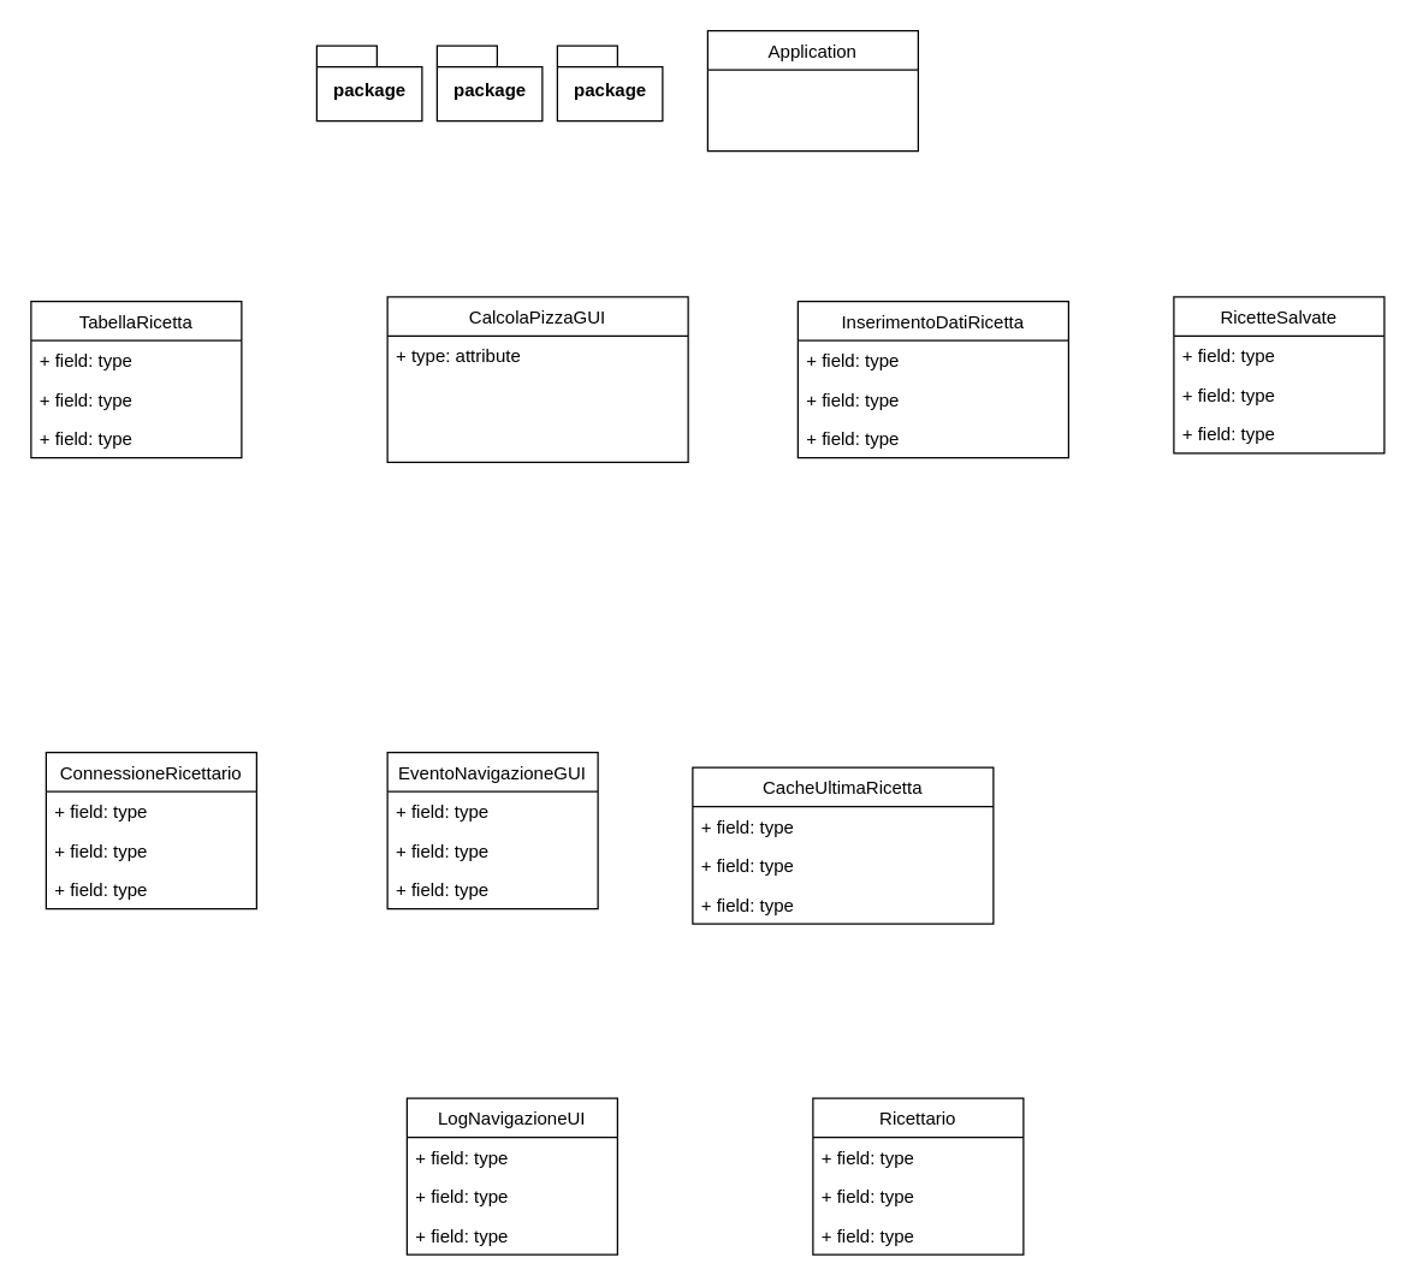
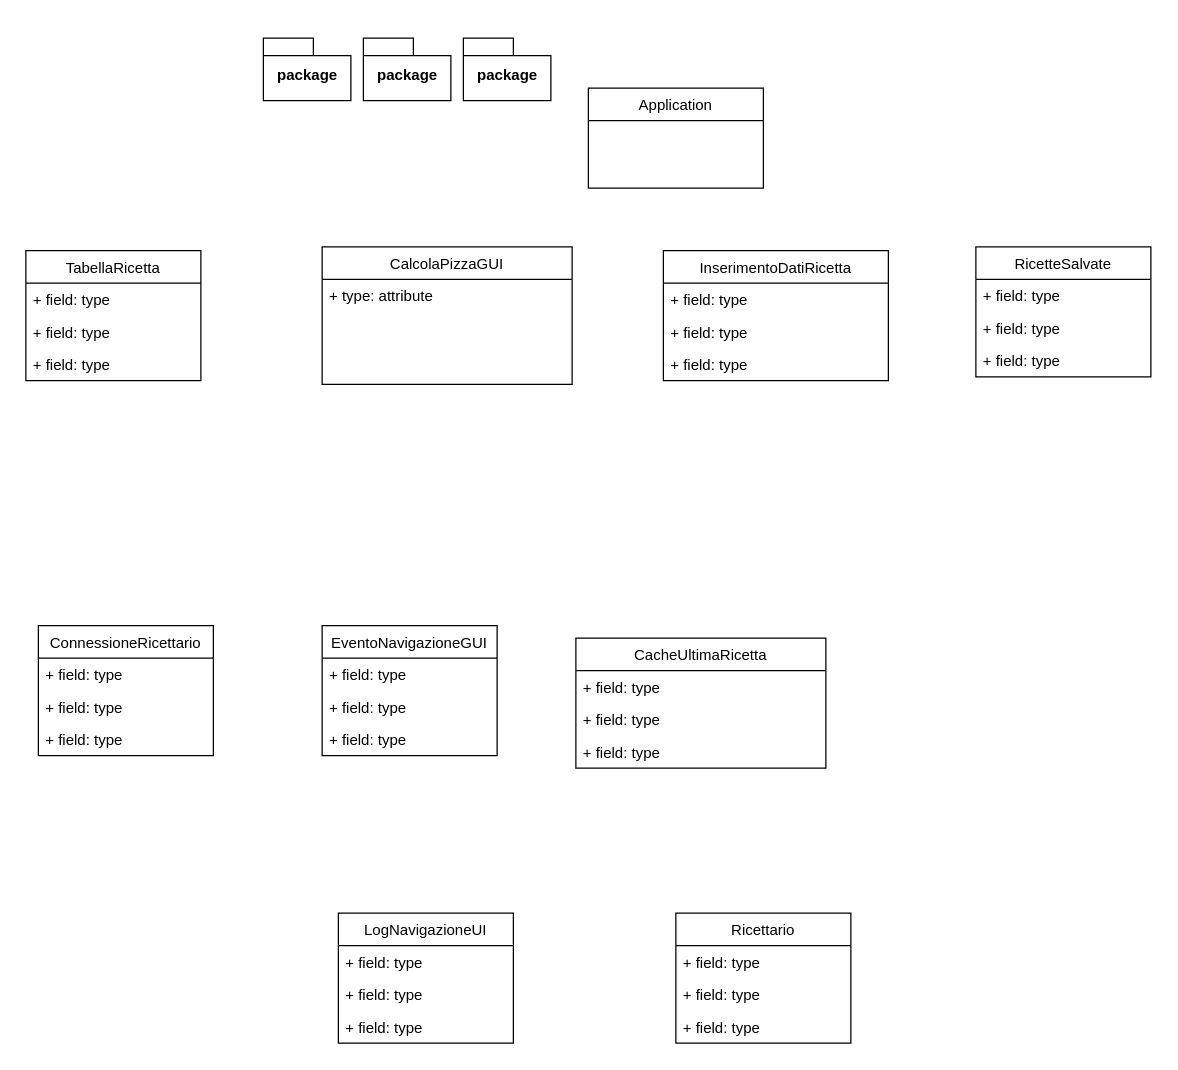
  <mxCell id="0" />
  <mxCell id="1" parent="0" />
  <mxCell id="2" value="CalcolaPizzaGUI" style="swimlane;fontStyle=0;childLayout=stackLayout;horizontal=1;startSize=26;fillColor=none;horizontalStack=0;resizeParent=1;resizeParentMax=0;resizeLast=0;collapsible=1;marginBottom=0;" parent="1" vertex="1"><mxGeometry x="257" y="197" width="200" height="110" as="geometry" /></mxCell>
  <mxCell id="3" value="+ type: attribute" style="text;strokeColor=none;fillColor=none;align=left;verticalAlign=top;spacingLeft=4;spacingRight=4;overflow=hidden;rotatable=0;points=[[0,0.5],[1,0.5]];portConstraint=eastwest;" vertex="1" parent="2"><mxGeometry y="26" width="200" height="84" as="geometry" /></mxCell>
- <mxCell id="4" value="Application" style="swimlane;fontStyle=0;childLayout=stackLayout;horizontal=1;startSize=26;fillColor=none;horizontalStack=0;resizeParent=1;resizeParentMax=0;resizeLast=0;collapsible=1;marginBottom=0;" parent="1" vertex="1"><mxGeometry x="470" y="20" width="140" height="80" as="geometry" /></mxCell>
+ <mxCell id="4" value="Application" style="swimlane;fontStyle=0;childLayout=stackLayout;horizontal=1;startSize=26;fillColor=none;horizontalStack=0;resizeParent=1;resizeParentMax=0;resizeLast=0;collapsible=1;marginBottom=0;" parent="1" vertex="1"><mxGeometry x="470" y="70" width="140" height="80" as="geometry" /></mxCell>
  <mxCell id="5" value="TabellaRicetta" style="swimlane;fontStyle=0;childLayout=stackLayout;horizontal=1;startSize=26;fillColor=none;horizontalStack=0;resizeParent=1;resizeParentMax=0;resizeLast=0;collapsible=1;marginBottom=0;" parent="1" vertex="1"><mxGeometry x="20" y="200" width="140" height="104" as="geometry" /></mxCell>
  <mxCell id="6" value="+ field: type" style="text;strokeColor=none;fillColor=none;align=left;verticalAlign=top;spacingLeft=4;spacingRight=4;overflow=hidden;rotatable=0;points=[[0,0.5],[1,0.5]];portConstraint=eastwest;" parent="5" vertex="1"><mxGeometry y="26" width="140" height="26" as="geometry" /></mxCell>
  <mxCell id="7" value="+ field: type" style="text;strokeColor=none;fillColor=none;align=left;verticalAlign=top;spacingLeft=4;spacingRight=4;overflow=hidden;rotatable=0;points=[[0,0.5],[1,0.5]];portConstraint=eastwest;" parent="5" vertex="1"><mxGeometry y="52" width="140" height="26" as="geometry" /></mxCell>
  <mxCell id="8" value="+ field: type" style="text;strokeColor=none;fillColor=none;align=left;verticalAlign=top;spacingLeft=4;spacingRight=4;overflow=hidden;rotatable=0;points=[[0,0.5],[1,0.5]];portConstraint=eastwest;" parent="5" vertex="1"><mxGeometry y="78" width="140" height="26" as="geometry" /></mxCell>
  <mxCell id="9" value="package" style="shape=folder;fontStyle=1;spacingTop=10;tabWidth=40;tabHeight=14;tabPosition=left;html=1;" parent="1" vertex="1"><mxGeometry x="290" y="30" width="70" height="50" as="geometry" /></mxCell>
  <mxCell id="10" value="package" style="shape=folder;fontStyle=1;spacingTop=10;tabWidth=40;tabHeight=14;tabPosition=left;html=1;" parent="1" vertex="1"><mxGeometry x="370" y="30" width="70" height="50" as="geometry" /></mxCell>
  <mxCell id="11" value="package" style="shape=folder;fontStyle=1;spacingTop=10;tabWidth=40;tabHeight=14;tabPosition=left;html=1;" parent="1" vertex="1"><mxGeometry x="210" y="30" width="70" height="50" as="geometry" /></mxCell>
  <mxCell id="12" value="EventoNavigazioneGUI" style="swimlane;fontStyle=0;childLayout=stackLayout;horizontal=1;startSize=26;fillColor=none;horizontalStack=0;resizeParent=1;resizeParentMax=0;resizeLast=0;collapsible=1;marginBottom=0;" parent="1" vertex="1"><mxGeometry x="257" y="500" width="140" height="104" as="geometry" /></mxCell>
  <mxCell id="13" value="+ field: type" style="text;strokeColor=none;fillColor=none;align=left;verticalAlign=top;spacingLeft=4;spacingRight=4;overflow=hidden;rotatable=0;points=[[0,0.5],[1,0.5]];portConstraint=eastwest;" parent="12" vertex="1"><mxGeometry y="26" width="140" height="26" as="geometry" /></mxCell>
  <mxCell id="14" value="+ field: type" style="text;strokeColor=none;fillColor=none;align=left;verticalAlign=top;spacingLeft=4;spacingRight=4;overflow=hidden;rotatable=0;points=[[0,0.5],[1,0.5]];portConstraint=eastwest;" parent="12" vertex="1"><mxGeometry y="52" width="140" height="26" as="geometry" /></mxCell>
  <mxCell id="15" value="+ field: type" style="text;strokeColor=none;fillColor=none;align=left;verticalAlign=top;spacingLeft=4;spacingRight=4;overflow=hidden;rotatable=0;points=[[0,0.5],[1,0.5]];portConstraint=eastwest;" parent="12" vertex="1"><mxGeometry y="78" width="140" height="26" as="geometry" /></mxCell>
  <mxCell id="16" value="CacheUltimaRicetta" style="swimlane;fontStyle=0;childLayout=stackLayout;horizontal=1;startSize=26;fillColor=none;horizontalStack=0;resizeParent=1;resizeParentMax=0;resizeLast=0;collapsible=1;marginBottom=0;" parent="1" vertex="1"><mxGeometry x="460" y="510" width="200" height="104" as="geometry" /></mxCell>
  <mxCell id="17" value="+ field: type" style="text;strokeColor=none;fillColor=none;align=left;verticalAlign=top;spacingLeft=4;spacingRight=4;overflow=hidden;rotatable=0;points=[[0,0.5],[1,0.5]];portConstraint=eastwest;" parent="16" vertex="1"><mxGeometry y="26" width="200" height="26" as="geometry" /></mxCell>
  <mxCell id="18" value="+ field: type" style="text;strokeColor=none;fillColor=none;align=left;verticalAlign=top;spacingLeft=4;spacingRight=4;overflow=hidden;rotatable=0;points=[[0,0.5],[1,0.5]];portConstraint=eastwest;" parent="16" vertex="1"><mxGeometry y="52" width="200" height="26" as="geometry" /></mxCell>
  <mxCell id="19" value="+ field: type" style="text;strokeColor=none;fillColor=none;align=left;verticalAlign=top;spacingLeft=4;spacingRight=4;overflow=hidden;rotatable=0;points=[[0,0.5],[1,0.5]];portConstraint=eastwest;" parent="16" vertex="1"><mxGeometry y="78" width="200" height="26" as="geometry" /></mxCell>
  <mxCell id="20" value="LogNavigazioneUI" style="swimlane;fontStyle=0;childLayout=stackLayout;horizontal=1;startSize=26;fillColor=none;horizontalStack=0;resizeParent=1;resizeParentMax=0;resizeLast=0;collapsible=1;marginBottom=0;" parent="1" vertex="1"><mxGeometry x="270" y="730" width="140" height="104" as="geometry" /></mxCell>
  <mxCell id="21" value="+ field: type" style="text;strokeColor=none;fillColor=none;align=left;verticalAlign=top;spacingLeft=4;spacingRight=4;overflow=hidden;rotatable=0;points=[[0,0.5],[1,0.5]];portConstraint=eastwest;" parent="20" vertex="1"><mxGeometry y="26" width="140" height="26" as="geometry" /></mxCell>
  <mxCell id="22" value="+ field: type" style="text;strokeColor=none;fillColor=none;align=left;verticalAlign=top;spacingLeft=4;spacingRight=4;overflow=hidden;rotatable=0;points=[[0,0.5],[1,0.5]];portConstraint=eastwest;" parent="20" vertex="1"><mxGeometry y="52" width="140" height="26" as="geometry" /></mxCell>
  <mxCell id="23" value="+ field: type" style="text;strokeColor=none;fillColor=none;align=left;verticalAlign=top;spacingLeft=4;spacingRight=4;overflow=hidden;rotatable=0;points=[[0,0.5],[1,0.5]];portConstraint=eastwest;" parent="20" vertex="1"><mxGeometry y="78" width="140" height="26" as="geometry" /></mxCell>
  <mxCell id="24" value="ConnessioneRicettario" style="swimlane;fontStyle=0;childLayout=stackLayout;horizontal=1;startSize=26;fillColor=none;horizontalStack=0;resizeParent=1;resizeParentMax=0;resizeLast=0;collapsible=1;marginBottom=0;" vertex="1" parent="1"><mxGeometry x="30" y="500" width="140" height="104" as="geometry" /></mxCell>
  <mxCell id="25" value="+ field: type" style="text;strokeColor=none;fillColor=none;align=left;verticalAlign=top;spacingLeft=4;spacingRight=4;overflow=hidden;rotatable=0;points=[[0,0.5],[1,0.5]];portConstraint=eastwest;" vertex="1" parent="24"><mxGeometry y="26" width="140" height="26" as="geometry" /></mxCell>
  <mxCell id="26" value="+ field: type" style="text;strokeColor=none;fillColor=none;align=left;verticalAlign=top;spacingLeft=4;spacingRight=4;overflow=hidden;rotatable=0;points=[[0,0.5],[1,0.5]];portConstraint=eastwest;" vertex="1" parent="24"><mxGeometry y="52" width="140" height="26" as="geometry" /></mxCell>
  <mxCell id="27" value="+ field: type" style="text;strokeColor=none;fillColor=none;align=left;verticalAlign=top;spacingLeft=4;spacingRight=4;overflow=hidden;rotatable=0;points=[[0,0.5],[1,0.5]];portConstraint=eastwest;" vertex="1" parent="24"><mxGeometry y="78" width="140" height="26" as="geometry" /></mxCell>
  <mxCell id="28" value="Ricettario" style="swimlane;fontStyle=0;childLayout=stackLayout;horizontal=1;startSize=26;fillColor=none;horizontalStack=0;resizeParent=1;resizeParentMax=0;resizeLast=0;collapsible=1;marginBottom=0;" vertex="1" parent="1"><mxGeometry x="540" y="730" width="140" height="104" as="geometry" /></mxCell>
  <mxCell id="29" value="+ field: type" style="text;strokeColor=none;fillColor=none;align=left;verticalAlign=top;spacingLeft=4;spacingRight=4;overflow=hidden;rotatable=0;points=[[0,0.5],[1,0.5]];portConstraint=eastwest;" vertex="1" parent="28"><mxGeometry y="26" width="140" height="26" as="geometry" /></mxCell>
  <mxCell id="30" value="+ field: type" style="text;strokeColor=none;fillColor=none;align=left;verticalAlign=top;spacingLeft=4;spacingRight=4;overflow=hidden;rotatable=0;points=[[0,0.5],[1,0.5]];portConstraint=eastwest;" vertex="1" parent="28"><mxGeometry y="52" width="140" height="26" as="geometry" /></mxCell>
  <mxCell id="31" value="+ field: type" style="text;strokeColor=none;fillColor=none;align=left;verticalAlign=top;spacingLeft=4;spacingRight=4;overflow=hidden;rotatable=0;points=[[0,0.5],[1,0.5]];portConstraint=eastwest;" vertex="1" parent="28"><mxGeometry y="78" width="140" height="26" as="geometry" /></mxCell>
  <mxCell id="32" value="InserimentoDatiRicetta" style="swimlane;fontStyle=0;childLayout=stackLayout;horizontal=1;startSize=26;fillColor=none;horizontalStack=0;resizeParent=1;resizeParentMax=0;resizeLast=0;collapsible=1;marginBottom=0;" vertex="1" parent="1"><mxGeometry x="530" y="200" width="180" height="104" as="geometry" /></mxCell>
  <mxCell id="33" value="+ field: type" style="text;strokeColor=none;fillColor=none;align=left;verticalAlign=top;spacingLeft=4;spacingRight=4;overflow=hidden;rotatable=0;points=[[0,0.5],[1,0.5]];portConstraint=eastwest;" vertex="1" parent="32"><mxGeometry y="26" width="180" height="26" as="geometry" /></mxCell>
  <mxCell id="34" value="+ field: type" style="text;strokeColor=none;fillColor=none;align=left;verticalAlign=top;spacingLeft=4;spacingRight=4;overflow=hidden;rotatable=0;points=[[0,0.5],[1,0.5]];portConstraint=eastwest;" vertex="1" parent="32"><mxGeometry y="52" width="180" height="26" as="geometry" /></mxCell>
  <mxCell id="35" value="+ field: type" style="text;strokeColor=none;fillColor=none;align=left;verticalAlign=top;spacingLeft=4;spacingRight=4;overflow=hidden;rotatable=0;points=[[0,0.5],[1,0.5]];portConstraint=eastwest;" vertex="1" parent="32"><mxGeometry y="78" width="180" height="26" as="geometry" /></mxCell>
  <mxCell id="36" value="RicetteSalvate" style="swimlane;fontStyle=0;childLayout=stackLayout;horizontal=1;startSize=26;fillColor=none;horizontalStack=0;resizeParent=1;resizeParentMax=0;resizeLast=0;collapsible=1;marginBottom=0;" vertex="1" parent="1"><mxGeometry x="780" y="197" width="140" height="104" as="geometry" /></mxCell>
  <mxCell id="37" value="+ field: type" style="text;strokeColor=none;fillColor=none;align=left;verticalAlign=top;spacingLeft=4;spacingRight=4;overflow=hidden;rotatable=0;points=[[0,0.5],[1,0.5]];portConstraint=eastwest;" vertex="1" parent="36"><mxGeometry y="26" width="140" height="26" as="geometry" /></mxCell>
  <mxCell id="38" value="+ field: type" style="text;strokeColor=none;fillColor=none;align=left;verticalAlign=top;spacingLeft=4;spacingRight=4;overflow=hidden;rotatable=0;points=[[0,0.5],[1,0.5]];portConstraint=eastwest;" vertex="1" parent="36"><mxGeometry y="52" width="140" height="26" as="geometry" /></mxCell>
  <mxCell id="39" value="+ field: type" style="text;strokeColor=none;fillColor=none;align=left;verticalAlign=top;spacingLeft=4;spacingRight=4;overflow=hidden;rotatable=0;points=[[0,0.5],[1,0.5]];portConstraint=eastwest;" vertex="1" parent="36"><mxGeometry y="78" width="140" height="26" as="geometry" /></mxCell>
